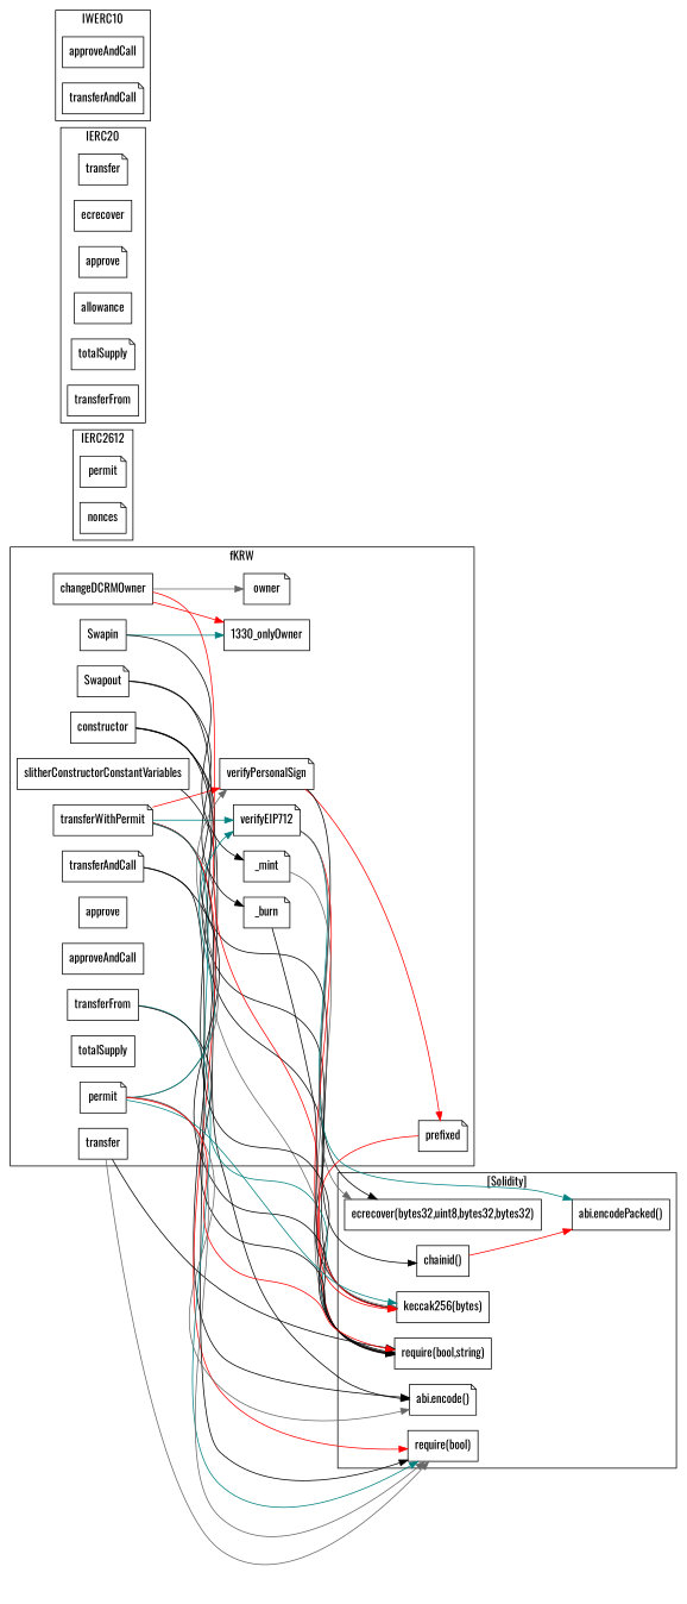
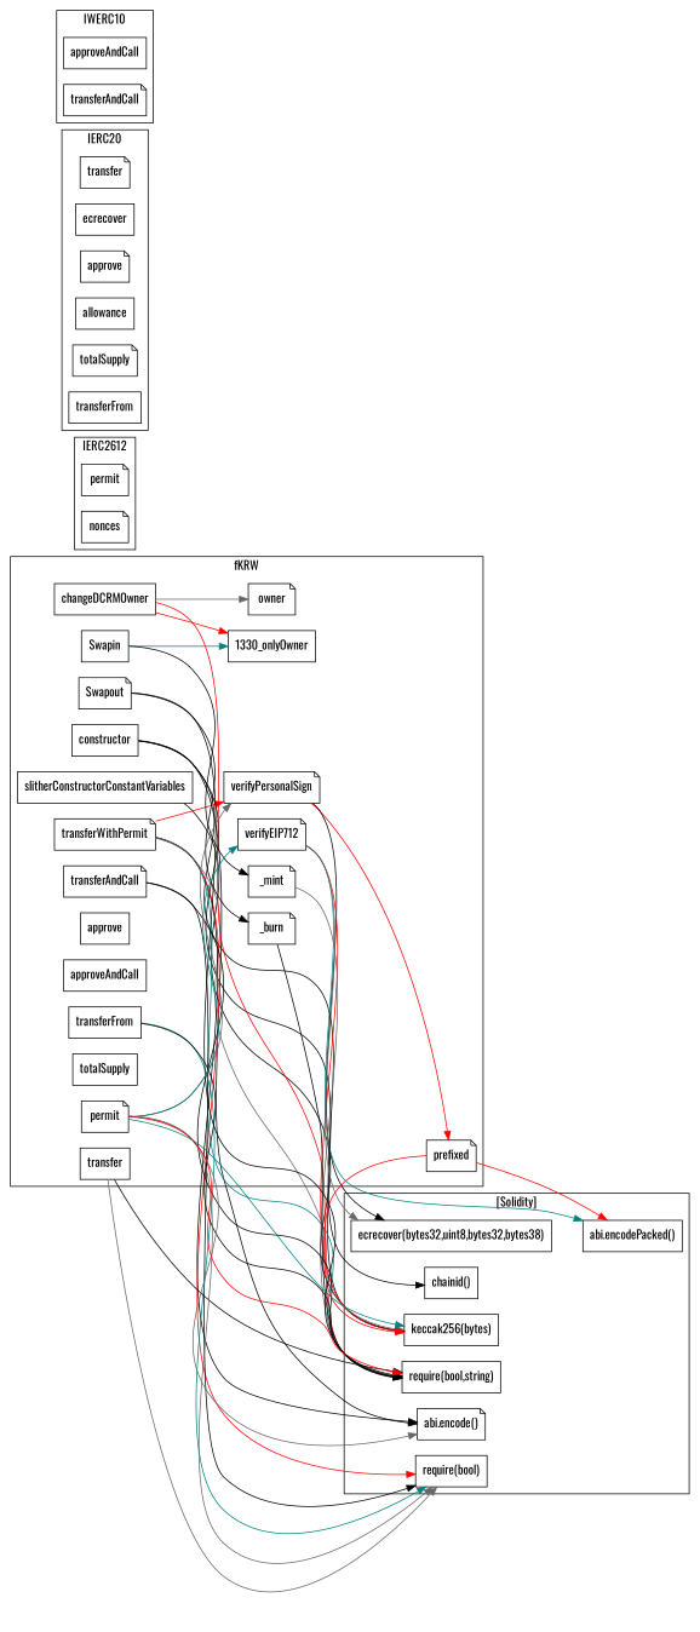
  strict digraph {
    fontname=Oswald
    rankdir=LR
    node [fontname=Oswald shape=box]
    edge [color=black fontname=Oswald]
    n1 [label=constructor]
    n2 [label=slitherConstructorConstantVariables]
    n3 [label=transferWithPermit shape=note]
    n4 [label=verifyPersonalSign shape=note]
    n5 [label=verifyEIP712 shape=note]
    n6 [label=prefixed shape=note]
    n7 [label=changeDCRMOwner]
    n8 [label=owner shape=note]
    "1330_onlyOwner"
    n10 [label=_mint shape=note]
    n11 [label=_burn shape=note]
    n12 [label=transferAndCall shape=note]
    n13 [label=transferFrom]
    n14 [label=Swapin]
    n15 [label=approve]
    n16 [label=approveAndCall]
    n17 [label=Swapout shape=note]
    n18 [label=totalSupply]
    n19 [label=transfer]
    n20 [label=permit shape=note]
    n21 [label=permit shape=note]
    n22 [label=nonces shape=note]
    n23 [label=transfer shape=note]
    n24 [label=ecrecover]
    n25 [label=approve shape=note]
    n26 [label=allowance]
    n27 [label=totalSupply shape=note]
    n28 [label=transferFrom]
    n29 [label=approveAndCall]
    n30 [label=transferAndCall shape=note]
    "keccak256(bytes)"
    "abi.encode()" [shape=note]
    "chainid()"
    "require(bool)"
    "require(bool,string)"
    "abi.encodePacked()"
-   "ecrecover(bytes32,uint8,bytes32,bytes32)"
+   "ecrecover(bytes32,uint8,bytes32,bytes32)" [label="ecrecover(bytes32,uint8,bytes32,bytes38)"]
    subgraph cluster_1 {
      label=fKRW
      n1
      n2
      n3
      n4
      n5
      n6
      n7
      n8
      "1330_onlyOwner"
      n10
      n11
      n12
      n13
      n14
      n15
      n16
      n17
      n18
      n19
      n20
    }
    subgraph cluster_2 {
      label=IERC2612
      n21
      n22
    }
    subgraph cluster_3 {
      label=IERC20
      n23
      n24
      n25
      n26
      n27
      n28
    }
    subgraph cluster_4 {
      label=IWERC10
      n29
      n30
    }
    subgraph cluster_5 {
      label="[Solidity]"
      "keccak256(bytes)"
      "abi.encode()"
      "chainid()"
      "require(bool)"
      "require(bool,string)"
      "abi.encodePacked()"
      "ecrecover(bytes32,uint8,bytes32,bytes32)"
    }
    n1 -> "keccak256(bytes)"
    n1 -> "abi.encode()"
    n1 -> "chainid()"
    n2 -> "keccak256(bytes)"
    n3 -> n4 [color=red]
-   n3 -> n5 [color=teal]
    n3 -> "keccak256(bytes)" [color=gray40]
    n3 -> "abi.encode()"
    n3 -> "require(bool)" [color=red]
    n3 -> "require(bool,string)" [color=teal]
    n4 -> n6 [color=red]
    n4 -> "ecrecover(bytes32,uint8,bytes32,bytes32)"
    n5 -> "keccak256(bytes)" [color=red]
    n5 -> "abi.encodePacked()" [color=teal]
    n5 -> "ecrecover(bytes32,uint8,bytes32,bytes32)" [color=gray40]
    n6 -> "keccak256(bytes)" [color=red]
-   "chainid()" -> "abi.encodePacked()" [color=red]
+   n6 -> "abi.encodePacked()" [color=red]
    n7 -> n8 [color=gray40]
    n7 -> "1330_onlyOwner" [color=red]
    n7 -> "require(bool,string)" [color=red]
    n10 -> "require(bool,string)" [color=gray40]
    n11 -> "require(bool,string)"
    n12 -> "require(bool)"
    n12 -> "require(bool,string)"
    n13 -> "require(bool)" [color=teal]
    n13 -> "require(bool,string)"
    n14 -> "1330_onlyOwner" [color=teal]
    n14 -> n10
    n17 -> n11
    n17 -> "require(bool,string)"
    n19 -> "require(bool)" [color=gray40]
    n19 -> "require(bool,string)"
    n20 -> n4 [color=gray40]
    n20 -> n5 [color=teal]
    n20 -> "keccak256(bytes)" [color=teal]
    n20 -> "abi.encode()" [color=gray40]
    n20 -> "require(bool)" [color=gray40]
    n20 -> "require(bool,string)" [color=red]
  }
